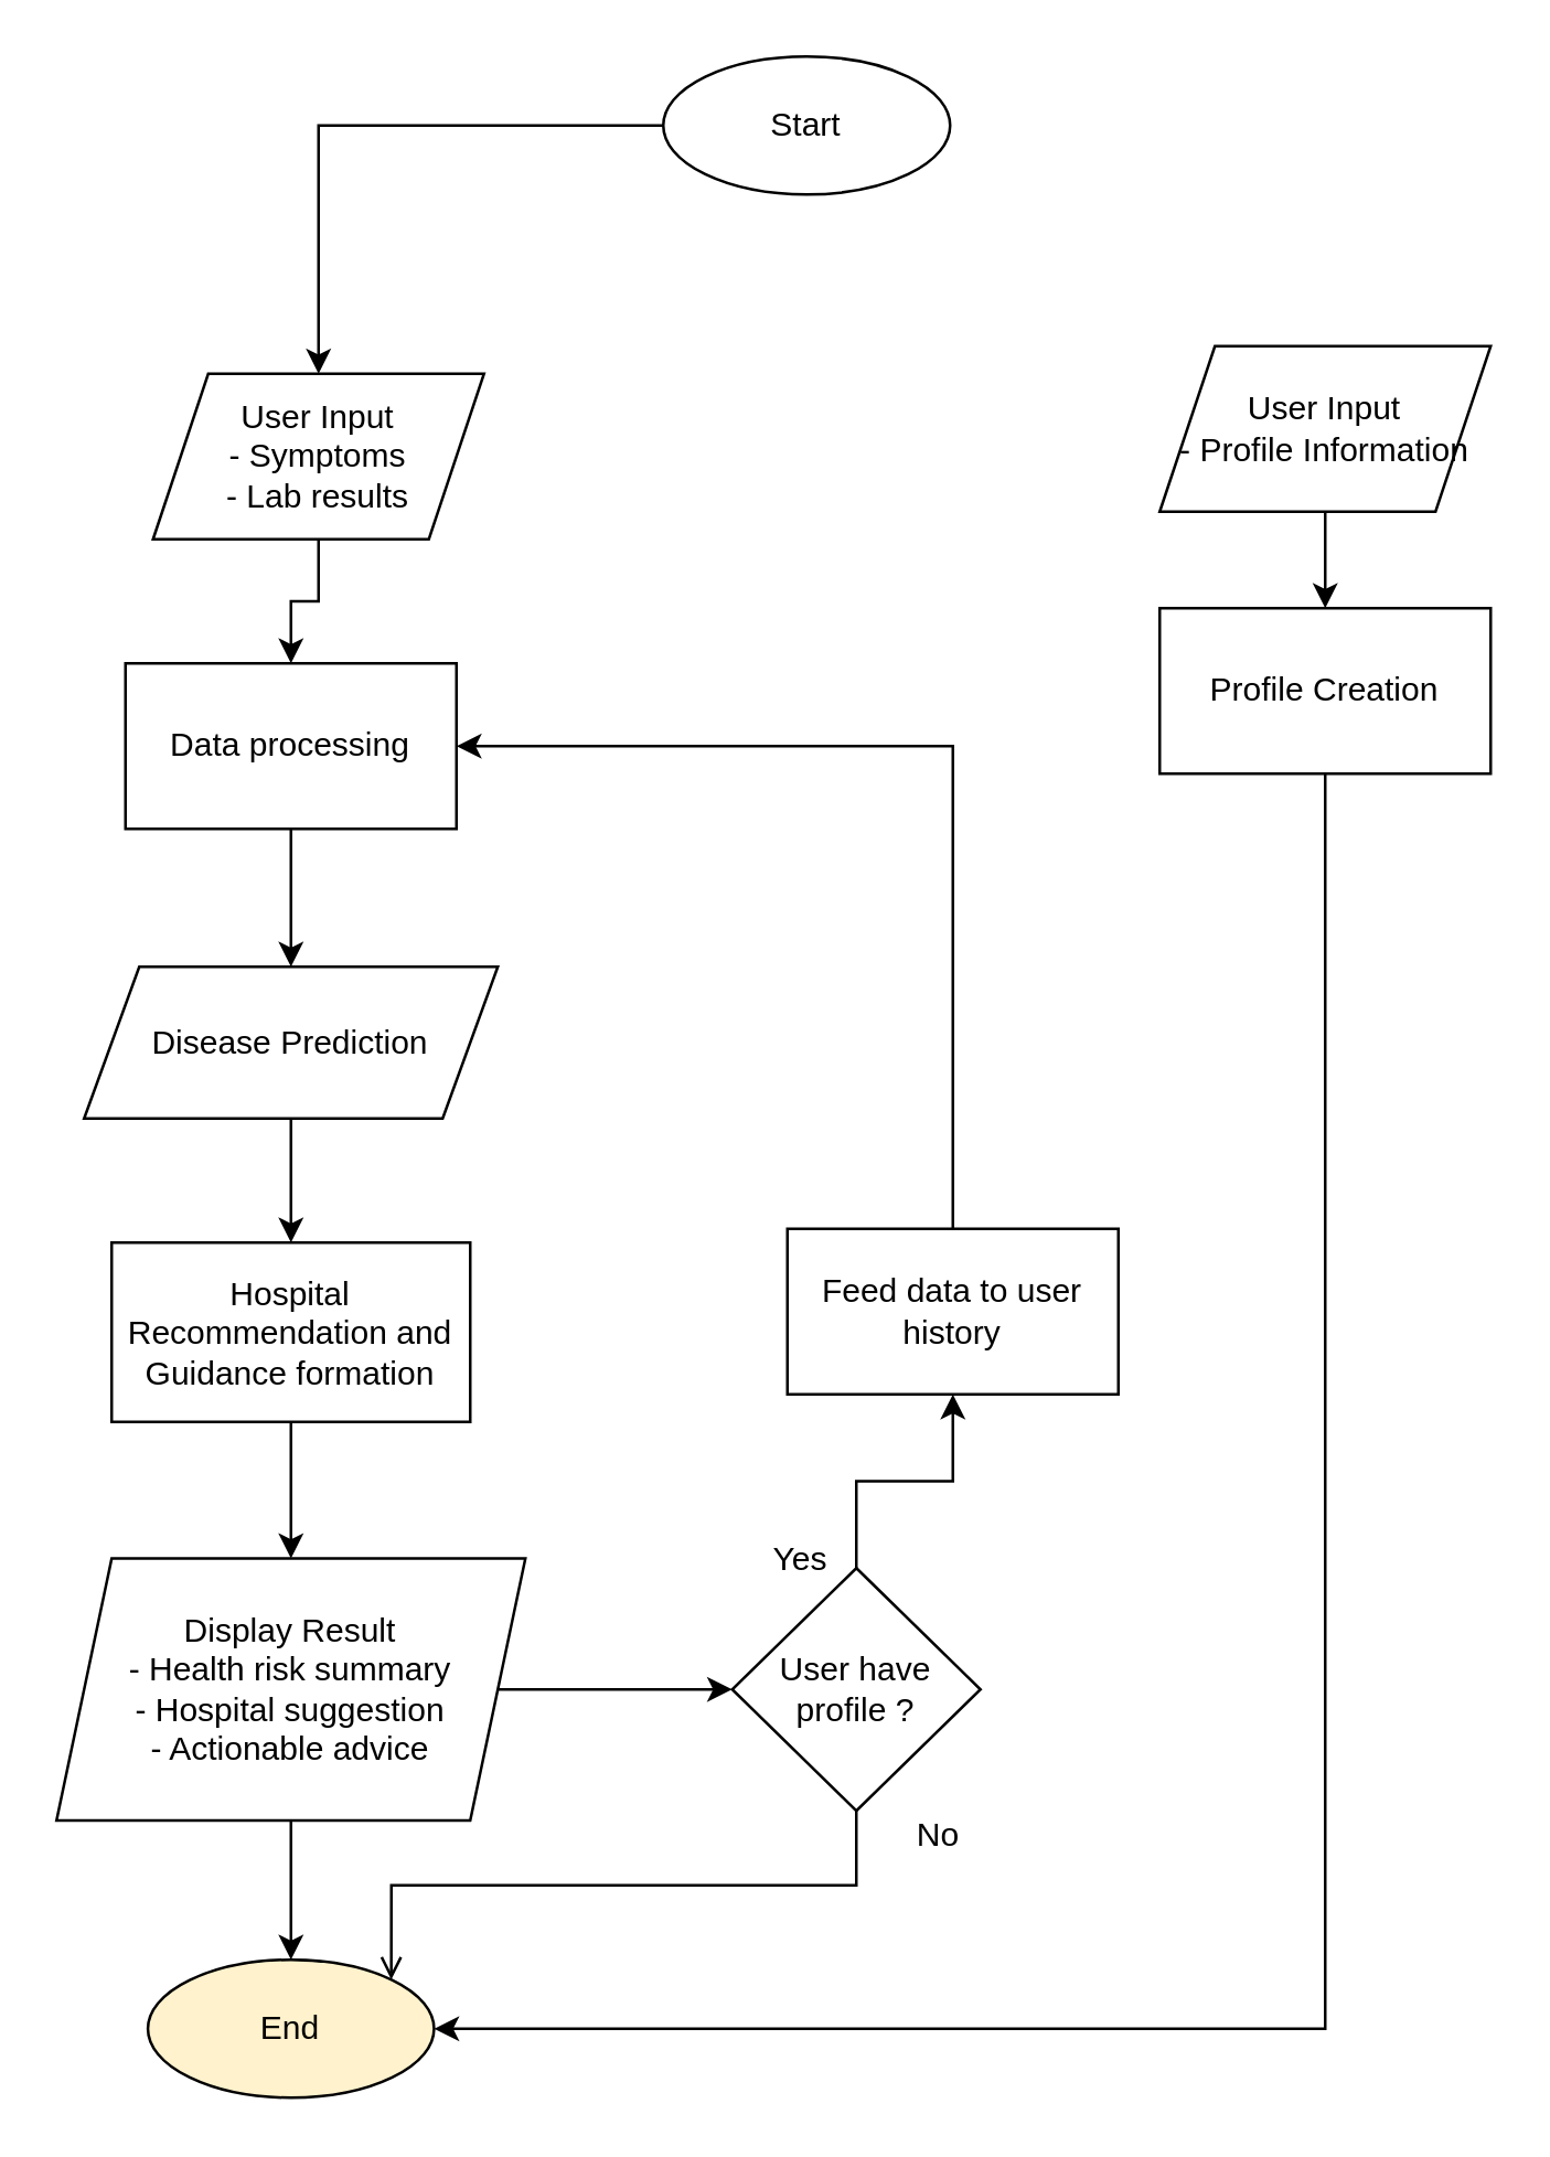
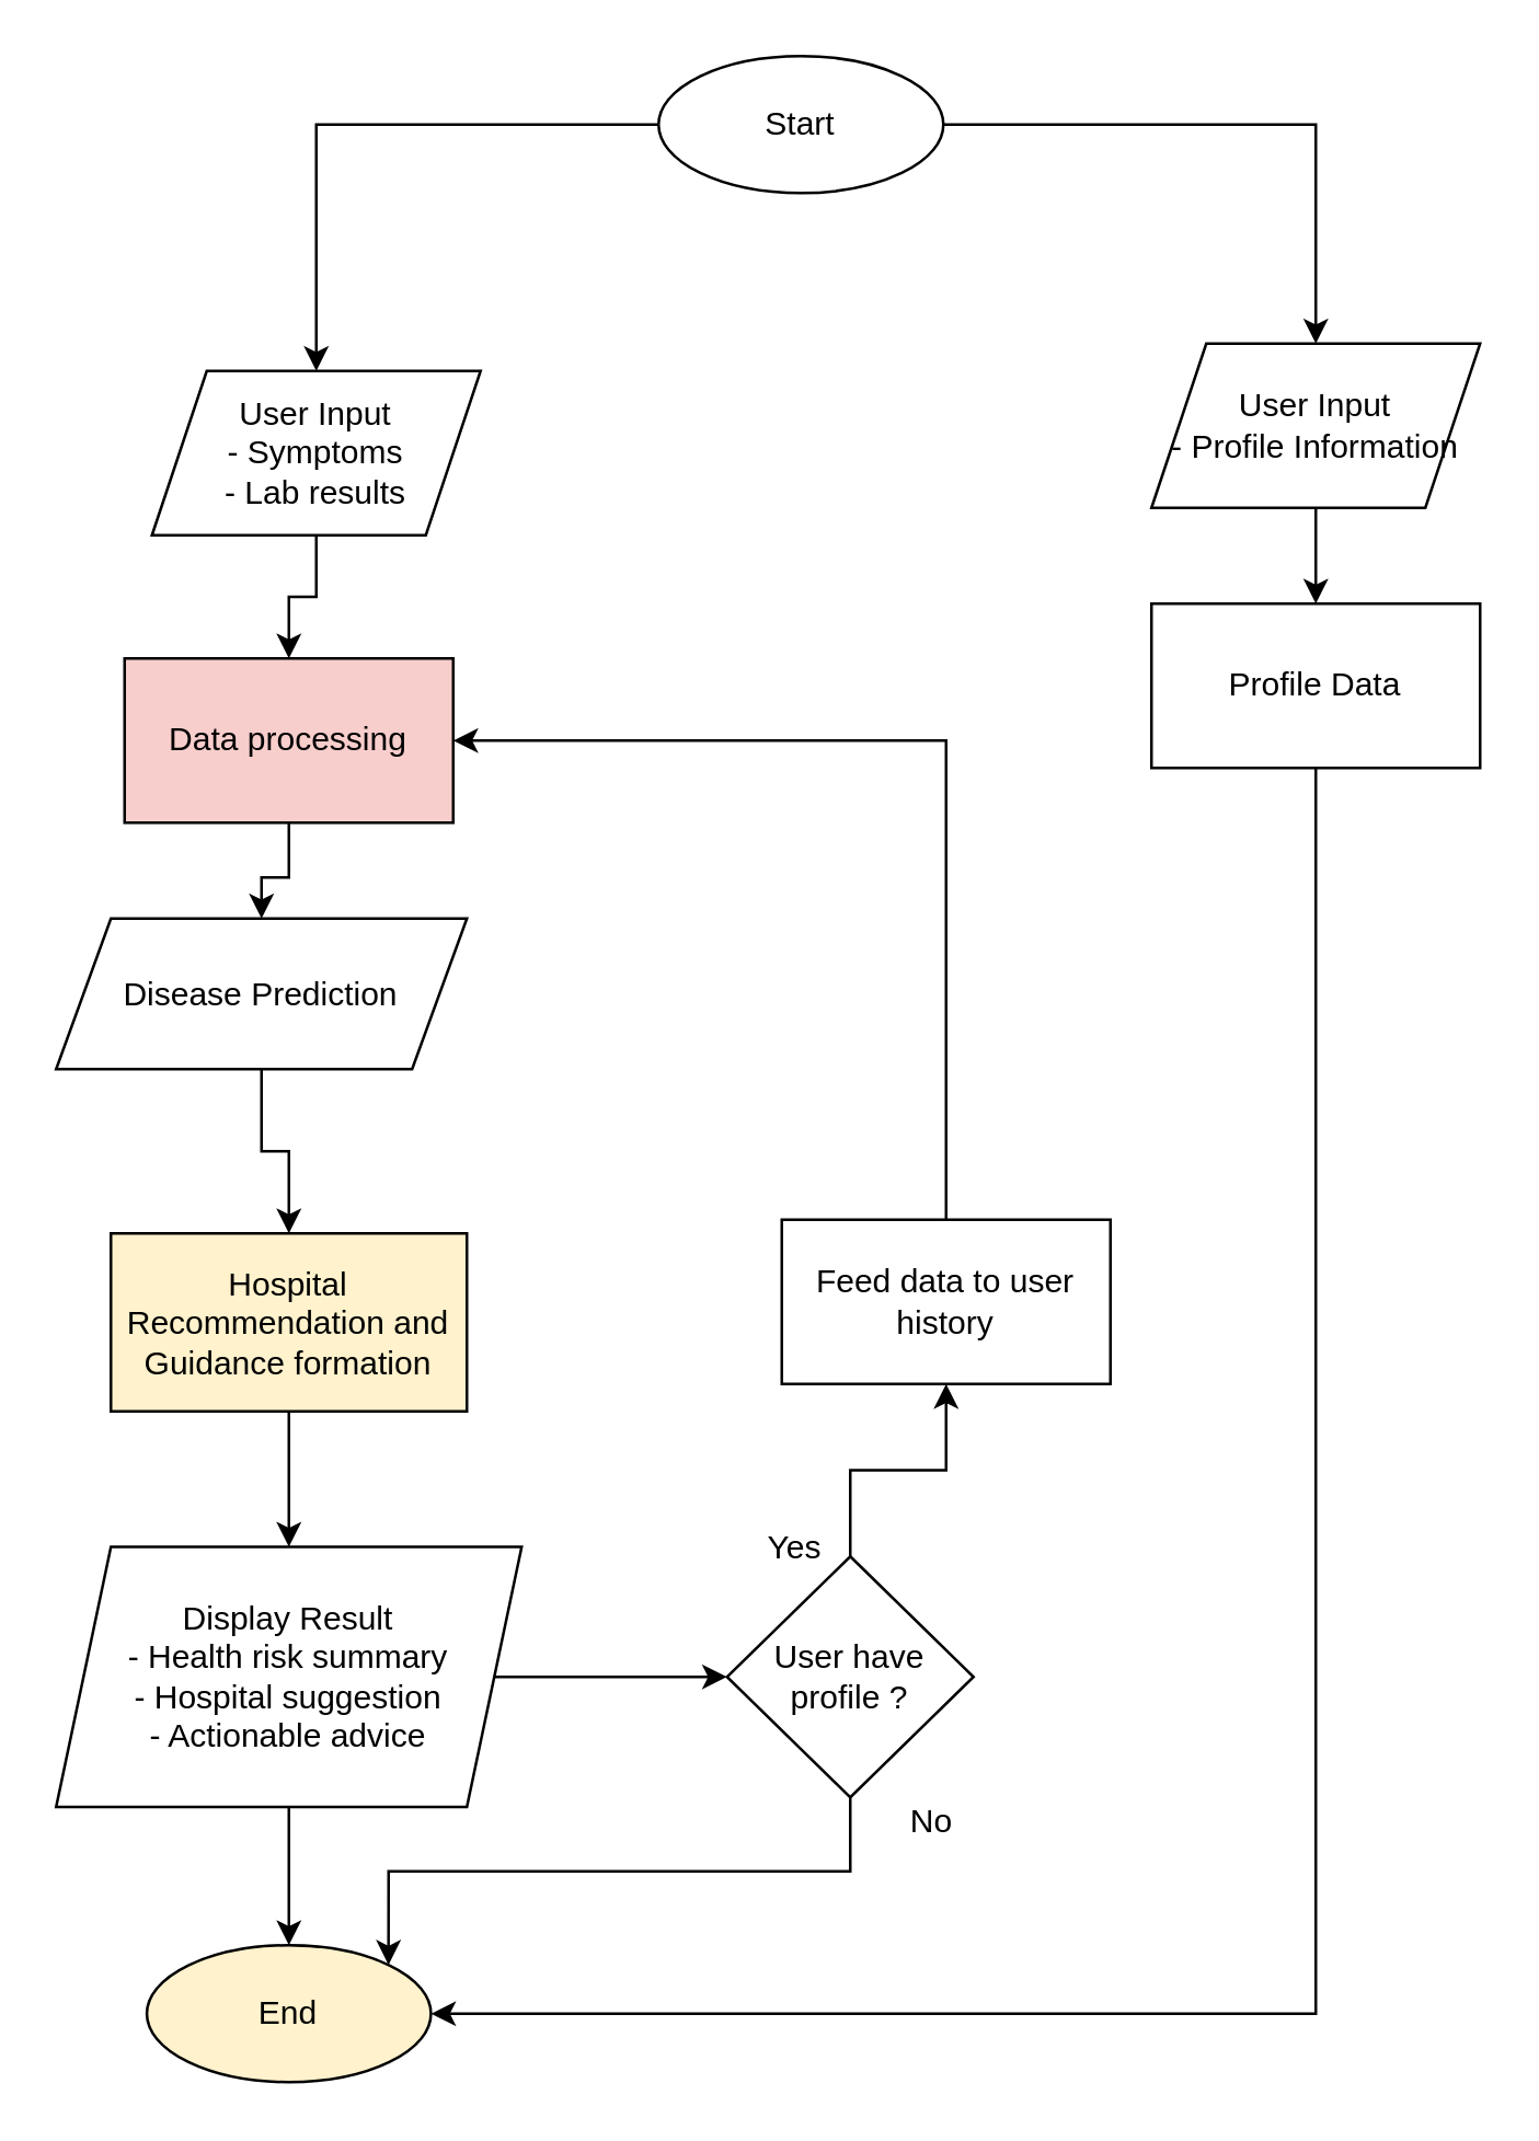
  <mxCell id="0" />
  <mxCell id="1" parent="0" />
  <mxCell id="2" value="" style="edgeStyle=orthogonalEdgeStyle;rounded=0;orthogonalLoop=1;jettySize=auto;html=1;" edge="1" parent="1" source="4" target="6"><mxGeometry relative="1" as="geometry" /></mxCell>
+ <mxCell id="3" value="" style="edgeStyle=orthogonalEdgeStyle;rounded=0;orthogonalLoop=1;jettySize=auto;html=1;" edge="1" parent="1" source="4" target="17"><mxGeometry relative="1" as="geometry" /></mxCell>
  <mxCell id="4" value="Start" style="ellipse;whiteSpace=wrap;html=1;" vertex="1" parent="1"><mxGeometry x="240" y="20" width="104" height="50" as="geometry" /></mxCell>
  <mxCell id="5" value="" style="edgeStyle=orthogonalEdgeStyle;rounded=0;orthogonalLoop=1;jettySize=auto;html=1;" edge="1" parent="1" source="6" target="8"><mxGeometry relative="1" as="geometry" /></mxCell>
  <mxCell id="6" value="&lt;div&gt;User Input&lt;/div&gt;&lt;div&gt;- Symptoms&lt;/div&gt;&lt;div&gt;- Lab results&lt;br&gt;&lt;/div&gt;" style="shape=parallelogram;perimeter=parallelogramPerimeter;whiteSpace=wrap;html=1;fixedSize=1;" vertex="1" parent="1"><mxGeometry x="55" y="135" width="120" height="60" as="geometry" /></mxCell>
  <mxCell id="7" value="" style="edgeStyle=orthogonalEdgeStyle;rounded=0;orthogonalLoop=1;jettySize=auto;html=1;" edge="1" parent="1" source="8" target="10"><mxGeometry relative="1" as="geometry" /></mxCell>
- <mxCell id="8" value="Data processing" style="whiteSpace=wrap;html=1;" vertex="1" parent="1"><mxGeometry x="45" y="240" width="120" height="60" as="geometry" /></mxCell>
+ <mxCell id="8" value="Data processing" style="whiteSpace=wrap;html=1;fillColor=#f8cecc;" vertex="1" parent="1"><mxGeometry x="45" y="240" width="120" height="60" as="geometry" /></mxCell>
  <mxCell id="9" value="" style="edgeStyle=orthogonalEdgeStyle;rounded=0;orthogonalLoop=1;jettySize=auto;html=1;" edge="1" parent="1" source="10" target="12"><mxGeometry relative="1" as="geometry" /></mxCell>
- <mxCell id="10" value="Disease Prediction" style="shape=parallelogram;perimeter=parallelogramPerimeter;whiteSpace=wrap;html=1;fixedSize=1;" vertex="1" parent="1"><mxGeometry x="30" y="350" width="150" height="55" as="geometry" /></mxCell>
+ <mxCell id="10" value="Disease Prediction" style="shape=parallelogram;perimeter=parallelogramPerimeter;whiteSpace=wrap;html=1;fixedSize=1;" vertex="1" parent="1"><mxGeometry x="20" y="335" width="150" height="55" as="geometry" /></mxCell>
  <mxCell id="11" value="" style="edgeStyle=orthogonalEdgeStyle;rounded=0;orthogonalLoop=1;jettySize=auto;html=1;" edge="1" parent="1" source="12" target="15"><mxGeometry relative="1" as="geometry" /></mxCell>
- <mxCell id="12" value="Hospital Recommendation and Guidance formation" style="whiteSpace=wrap;html=1;" vertex="1" parent="1"><mxGeometry x="40" y="450" width="130" height="65" as="geometry" /></mxCell>
+ <mxCell id="12" value="Hospital Recommendation and Guidance formation" style="whiteSpace=wrap;html=1;fillColor=#fff2cc;" vertex="1" parent="1"><mxGeometry x="40" y="450" width="130" height="65" as="geometry" /></mxCell>
  <mxCell id="13" value="" style="edgeStyle=orthogonalEdgeStyle;rounded=0;orthogonalLoop=1;jettySize=auto;html=1;" edge="1" parent="1" source="15" target="22"><mxGeometry relative="1" as="geometry" /></mxCell>
  <mxCell id="14" value="" style="edgeStyle=orthogonalEdgeStyle;rounded=0;orthogonalLoop=1;jettySize=auto;html=1;" edge="1" parent="1" source="15" target="25"><mxGeometry relative="1" as="geometry" /></mxCell>
  <mxCell id="15" value="&lt;div&gt;Display Result&lt;/div&gt;&lt;div&gt;- Health risk summary&lt;/div&gt;&lt;div&gt;- Hospital suggestion&lt;/div&gt;&lt;div&gt;- Actionable advice&lt;br&gt;&lt;/div&gt;" style="shape=parallelogram;perimeter=parallelogramPerimeter;whiteSpace=wrap;html=1;fixedSize=1;" vertex="1" parent="1"><mxGeometry x="20" y="564.5" width="170" height="95" as="geometry" /></mxCell>
  <mxCell id="16" value="" style="edgeStyle=orthogonalEdgeStyle;rounded=0;orthogonalLoop=1;jettySize=auto;html=1;" edge="1" parent="1" source="17" target="19"><mxGeometry relative="1" as="geometry" /></mxCell>
  <mxCell id="17" value="&lt;div&gt;User Input&lt;/div&gt;&lt;div&gt;- Profile Information &lt;br&gt;&lt;/div&gt;" style="shape=parallelogram;perimeter=parallelogramPerimeter;whiteSpace=wrap;html=1;fixedSize=1;" vertex="1" parent="1"><mxGeometry x="420" y="125" width="120" height="60" as="geometry" /></mxCell>
  <mxCell id="18" style="edgeStyle=orthogonalEdgeStyle;rounded=0;orthogonalLoop=1;jettySize=auto;html=1;exitX=0.5;exitY=1;exitDx=0;exitDy=0;entryX=1;entryY=0.5;entryDx=0;entryDy=0;" edge="1" parent="1" source="19" target="25"><mxGeometry relative="1" as="geometry" /></mxCell>
- <mxCell id="19" value="Profile Creation" style="whiteSpace=wrap;html=1;" vertex="1" parent="1"><mxGeometry x="420" y="220" width="120" height="60" as="geometry" /></mxCell>
+ <mxCell id="19" value="Profile Data" style="whiteSpace=wrap;html=1;" vertex="1" parent="1"><mxGeometry x="420" y="220" width="120" height="60" as="geometry" /></mxCell>
  <mxCell id="20" value="" style="edgeStyle=orthogonalEdgeStyle;rounded=0;orthogonalLoop=1;jettySize=auto;html=1;" edge="1" parent="1" source="22" target="24"><mxGeometry relative="1" as="geometry" /></mxCell>
- <mxCell id="21" style="edgeStyle=orthogonalEdgeStyle;rounded=0;orthogonalLoop=1;jettySize=auto;html=1;exitX=0.5;exitY=1;exitDx=0;exitDy=0;entryX=1;entryY=0;entryDx=0;entryDy=0;endArrow=open;" edge="1" parent="1" source="22" target="25"><mxGeometry relative="1" as="geometry" /></mxCell>
+ <mxCell id="21" style="edgeStyle=orthogonalEdgeStyle;rounded=0;orthogonalLoop=1;jettySize=auto;html=1;exitX=0.5;exitY=1;exitDx=0;exitDy=0;entryX=1;entryY=0;entryDx=0;entryDy=0;" edge="1" parent="1" source="22" target="25"><mxGeometry relative="1" as="geometry" /></mxCell>
  <mxCell id="22" value="User have profile ? " style="rhombus;whiteSpace=wrap;html=1;" vertex="1" parent="1"><mxGeometry x="265" y="568" width="90" height="88" as="geometry" /></mxCell>
  <mxCell id="23" style="edgeStyle=orthogonalEdgeStyle;rounded=0;orthogonalLoop=1;jettySize=auto;html=1;exitX=0.5;exitY=0;exitDx=0;exitDy=0;entryX=1;entryY=0.5;entryDx=0;entryDy=0;" edge="1" parent="1" source="24" target="8"><mxGeometry relative="1" as="geometry" /></mxCell>
  <mxCell id="24" value="Feed data to user history" style="whiteSpace=wrap;html=1;" vertex="1" parent="1"><mxGeometry x="285" y="445" width="120" height="60" as="geometry" /></mxCell>
  <mxCell id="25" value="End" style="ellipse;whiteSpace=wrap;html=1;fillColor=#fff2cc;" vertex="1" parent="1"><mxGeometry x="53.13" y="710" width="103.75" height="50" as="geometry" /></mxCell>
  <mxCell id="26" value="Yes" style="text;strokeColor=none;align=center;fillColor=none;html=1;verticalAlign=middle;whiteSpace=wrap;rounded=0;" vertex="1" parent="1"><mxGeometry x="260" y="550" width="60" height="30" as="geometry" /></mxCell>
  <mxCell id="27" value="No" style="text;strokeColor=none;align=center;fillColor=none;html=1;verticalAlign=middle;whiteSpace=wrap;rounded=0;" vertex="1" parent="1"><mxGeometry x="310" y="650" width="60" height="30" as="geometry" /></mxCell>
